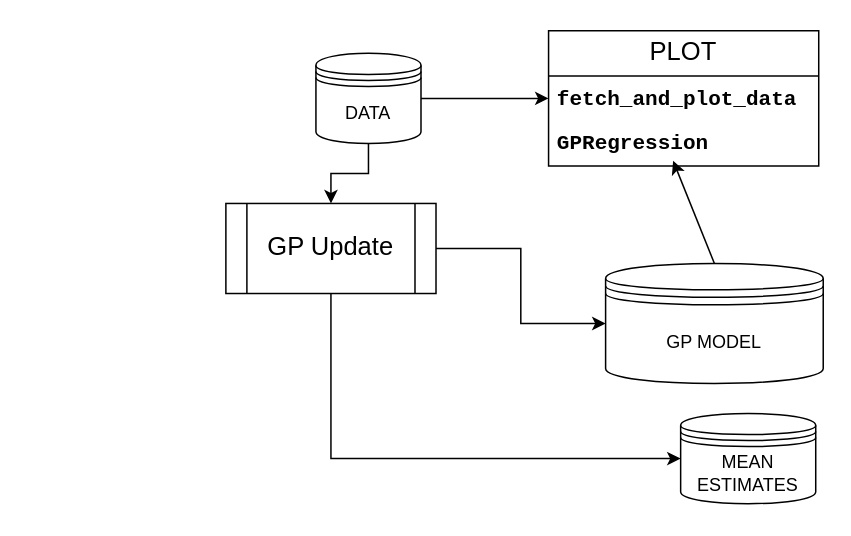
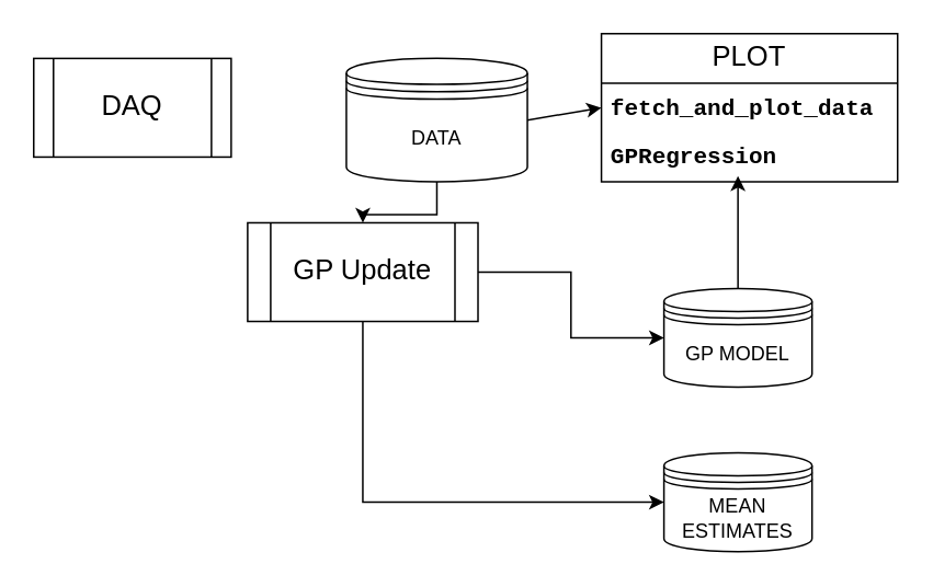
  <mxCell id="0" />
  <mxCell id="1" parent="0" />
  <mxCell id="2" style="edgeStyle=none;rounded=0;orthogonalLoop=1;jettySize=auto;html=1;exitX=1;exitY=0.5;exitDx=0;exitDy=0;entryX=0;entryY=0.5;entryDx=0;entryDy=0;" parent="1" source="3" target="13" edge="1"><mxGeometry relative="1" as="geometry"><mxPoint x="520" y="65" as="targetPoint" /></mxGeometry></mxCell>
- <mxCell id="3" value="DATA" style="shape=datastore;whiteSpace=wrap;html=1;" parent="1" vertex="1"><mxGeometry x="210" y="35" width="70" height="60" as="geometry" /></mxCell>
+ <mxCell id="3" value="DATA" style="shape=datastore;whiteSpace=wrap;html=1;" parent="1" vertex="1"><mxGeometry x="210" y="35" width="110" height="75" as="geometry" /></mxCell>
+ <mxCell id="4" value="DAQ" style="shape=process;whiteSpace=wrap;html=1;backgroundOutline=1;fontSize=17;" parent="1" vertex="1"><mxGeometry x="20" y="35" width="120" height="60" as="geometry" /></mxCell>
  <mxCell id="5" style="edgeStyle=orthogonalEdgeStyle;rounded=0;orthogonalLoop=1;jettySize=auto;html=1;exitX=0.5;exitY=1;exitDx=0;exitDy=0;entryX=0;entryY=0.5;entryDx=0;entryDy=0;" parent="1" source="9" target="11" edge="1"><mxGeometry relative="1" as="geometry"><mxPoint x="250" y="315" as="sourcePoint" /></mxGeometry></mxCell>
  <mxCell id="6" style="edgeStyle=none;rounded=0;orthogonalLoop=1;jettySize=auto;html=1;exitX=0.5;exitY=0;exitDx=0;exitDy=0;entryX=0.461;entryY=0.885;entryDx=0;entryDy=0;entryPerimeter=0;" parent="1" source="7" target="14" edge="1"><mxGeometry relative="1" as="geometry"><mxPoint x="400" y="235" as="targetPoint" /></mxGeometry></mxCell>
- <mxCell id="7" value="GP MODEL" style="shape=datastore;whiteSpace=wrap;html=1;" parent="1" vertex="1"><mxGeometry x="403" y="175" width="145" height="80" as="geometry" /></mxCell>
+ <mxCell id="7" value="GP MODEL" style="shape=datastore;whiteSpace=wrap;html=1;" parent="1" vertex="1"><mxGeometry x="403" y="175" width="90" height="60" as="geometry" /></mxCell>
  <mxCell id="8" style="edgeStyle=orthogonalEdgeStyle;rounded=0;orthogonalLoop=1;jettySize=auto;html=1;exitX=1;exitY=0.5;exitDx=0;exitDy=0;entryX=0;entryY=0.5;entryDx=0;entryDy=0;" parent="1" source="9" target="7" edge="1"><mxGeometry relative="1" as="geometry" /></mxCell>
  <mxCell id="9" value="GP Update" style="shape=process;whiteSpace=wrap;html=1;backgroundOutline=1;fontSize=17;" parent="1" vertex="1"><mxGeometry x="150" y="135" width="140" height="60" as="geometry" /></mxCell>
  <mxCell id="10" style="edgeStyle=orthogonalEdgeStyle;rounded=0;orthogonalLoop=1;jettySize=auto;html=1;exitX=0.5;exitY=1;exitDx=0;exitDy=0;entryX=0.5;entryY=0;entryDx=0;entryDy=0;jumpStyle=arc;" parent="1" source="3" target="9" edge="1"><mxGeometry relative="1" as="geometry"><mxPoint x="250" y="105" as="sourcePoint" /><mxPoint x="340" y="200" as="targetPoint" /></mxGeometry></mxCell>
- <mxCell id="11" value="MEAN ESTIMATES" style="shape=datastore;whiteSpace=wrap;html=1;" parent="1" vertex="1"><mxGeometry x="453" y="275" width="90" height="60" as="geometry" /></mxCell>
+ <mxCell id="11" value="MEAN ESTIMATES" style="shape=datastore;whiteSpace=wrap;html=1;" parent="1" vertex="1"><mxGeometry x="403" y="275" width="90" height="60" as="geometry" /></mxCell>
  <mxCell id="12" value="&lt;font style=&quot;font-size: 17px;&quot;&gt;PLOT&lt;/font&gt;" style="swimlane;fontStyle=0;childLayout=stackLayout;horizontal=1;startSize=30;horizontalStack=0;resizeParent=1;resizeParentMax=0;resizeLast=0;collapsible=1;marginBottom=0;whiteSpace=wrap;html=1;" vertex="1" parent="1"><mxGeometry x="365" y="20" width="180" height="90" as="geometry" /></mxCell>
  <mxCell id="13" value="&lt;div style=&quot;font-size: 14px; line-height: 19px; white-space: pre;&quot;&gt;&lt;font style=&quot;&quot; face=&quot;Courier New&quot;&gt;&lt;b&gt;fetch_and_plot_data&lt;/b&gt;&lt;/font&gt;&lt;/div&gt;" style="text;strokeColor=none;fillColor=none;align=left;verticalAlign=middle;spacingLeft=4;spacingRight=4;overflow=hidden;points=[[0,0.5],[1,0.5]];portConstraint=eastwest;rotatable=0;whiteSpace=wrap;html=1;" vertex="1" parent="12"><mxGeometry y="30" width="180" height="30" as="geometry" /></mxCell>
  <mxCell id="14" value="&lt;b style=&quot;font-family: &amp;quot;Courier New&amp;quot;; font-size: 14px; white-space: pre;&quot;&gt;GPRegression&lt;/b&gt;" style="text;strokeColor=none;fillColor=none;align=left;verticalAlign=middle;spacingLeft=4;spacingRight=4;overflow=hidden;points=[[0,0.5],[1,0.5]];portConstraint=eastwest;rotatable=0;whiteSpace=wrap;html=1;" vertex="1" parent="12"><mxGeometry y="60" width="180" height="30" as="geometry" /></mxCell>
